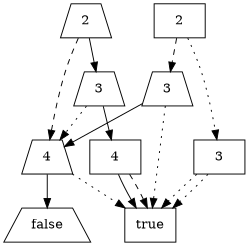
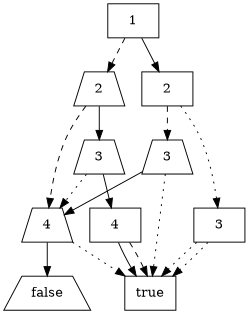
  digraph {
    node [shape=box]
    edge [style=solid]
+   n1 [label=1]
    n2 [label=2 shape=trapezium]
    n3 [label=2]
    n4 [label=3 shape=trapezium]
    n5 [label=4 shape=trapezium]
    n6 [label=4]
    n7 [label=true]
    n8 [label=false shape=trapezium]
    n9 [label=3]
    n10 [label=3 shape=trapezium]
+   n1 -> n2 [style=dashed]
+   n1 -> n3
    n2 -> n4
    n2 -> n5 [style=dashed]
    n3 -> n9 [style=dotted]
    n3 -> n10 [style=dashed]
    n4 -> n5 [style=dotted]
    n4 -> n6
    n5 -> n7 [style=dotted]
    n5 -> n8
    n6 -> n7
    n6 -> n7 [style=dashed]
    n9 -> n7 [style=dotted]
    n9 -> n7 [style=dotted]
    n10 -> n5
    n10 -> n7 [style=dotted]
  }
